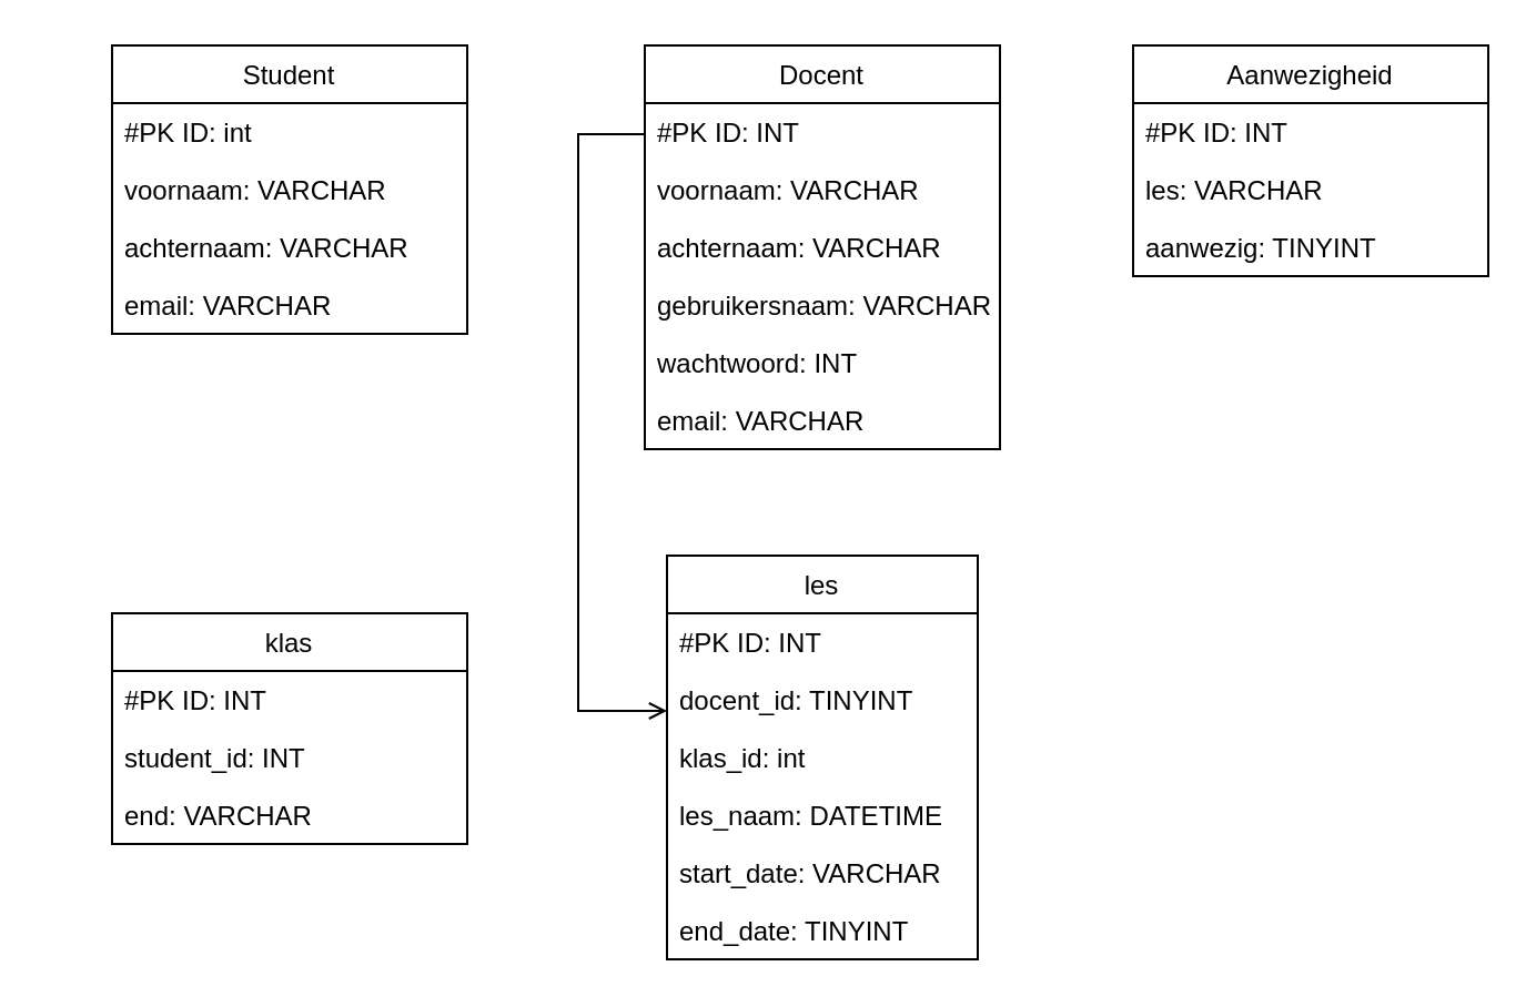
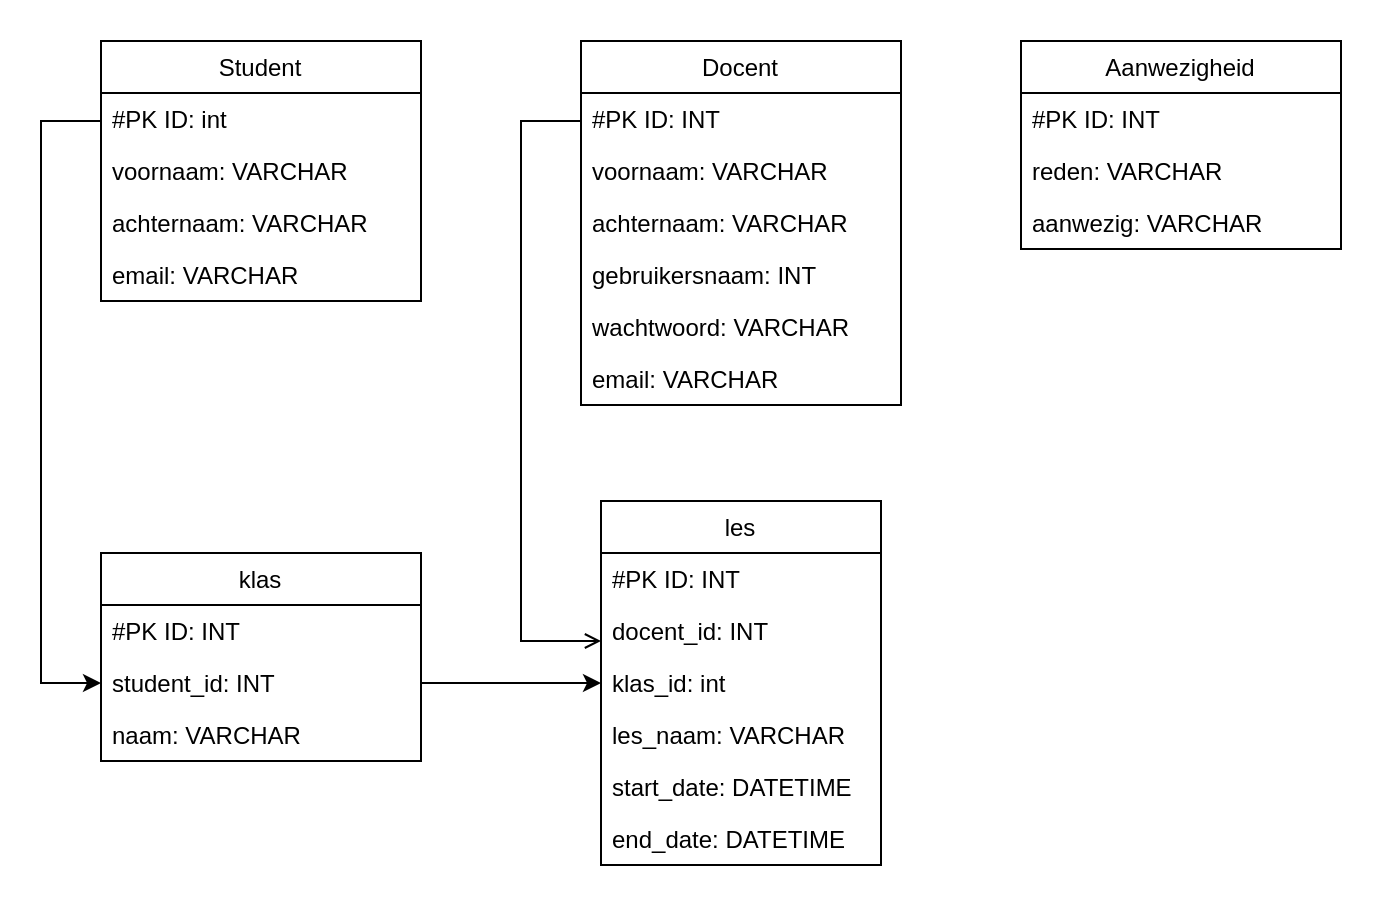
  <mxCell id="0" />
  <mxCell id="1" parent="0" />
  <mxCell id="2" value="klas" style="swimlane;fontStyle=0;childLayout=stackLayout;horizontal=1;startSize=26;fillColor=none;horizontalStack=0;resizeParent=1;resizeParentMax=0;resizeLast=0;collapsible=1;marginBottom=0;" parent="1" vertex="1"><mxGeometry x="50" y="276" width="160" height="104" as="geometry"><mxRectangle x="140" y="140" width="60" height="30" as="alternateBounds" /></mxGeometry></mxCell>
  <mxCell id="3" value="#PK ID: INT" style="text;strokeColor=none;fillColor=none;align=left;verticalAlign=top;spacingLeft=4;spacingRight=4;overflow=hidden;rotatable=0;points=[[0,0.5],[1,0.5]];portConstraint=eastwest;" parent="2" vertex="1"><mxGeometry y="26" width="160" height="26" as="geometry" /></mxCell>
  <mxCell id="4" value="student_id: INT" style="text;strokeColor=none;fillColor=none;align=left;verticalAlign=top;spacingLeft=4;spacingRight=4;overflow=hidden;rotatable=0;points=[[0,0.5],[1,0.5]];portConstraint=eastwest;" parent="2" vertex="1"><mxGeometry y="52" width="160" height="26" as="geometry" /></mxCell>
- <mxCell id="5" value="end: VARCHAR" style="text;strokeColor=none;fillColor=none;align=left;verticalAlign=top;spacingLeft=4;spacingRight=4;overflow=hidden;rotatable=0;points=[[0,0.5],[1,0.5]];portConstraint=eastwest;" parent="2" vertex="1"><mxGeometry y="78" width="160" height="26" as="geometry" /></mxCell>
+ <mxCell id="5" value="naam: VARCHAR" style="text;strokeColor=none;fillColor=none;align=left;verticalAlign=top;spacingLeft=4;spacingRight=4;overflow=hidden;rotatable=0;points=[[0,0.5],[1,0.5]];portConstraint=eastwest;" parent="2" vertex="1"><mxGeometry y="78" width="160" height="26" as="geometry" /></mxCell>
  <mxCell id="6" style="edgeStyle=orthogonalEdgeStyle;rounded=0;orthogonalLoop=1;jettySize=auto;html=1;endArrow=open;" parent="1" source="7" target="14" edge="1"><mxGeometry relative="1" as="geometry"><Array as="points"><mxPoint x="260" y="60" /><mxPoint x="260" y="320" /></Array></mxGeometry></mxCell>
  <mxCell id="7" value="Docent" style="swimlane;fontStyle=0;childLayout=stackLayout;horizontal=1;startSize=26;fillColor=none;horizontalStack=0;resizeParent=1;resizeParentMax=0;resizeLast=0;collapsible=1;marginBottom=0;" parent="1" vertex="1"><mxGeometry x="290" y="20" width="160" height="182" as="geometry"><mxRectangle x="140" y="140" width="60" height="30" as="alternateBounds" /></mxGeometry></mxCell>
  <mxCell id="8" value="#PK ID: INT" style="text;strokeColor=none;fillColor=none;align=left;verticalAlign=top;spacingLeft=4;spacingRight=4;overflow=hidden;rotatable=0;points=[[0,0.5],[1,0.5]];portConstraint=eastwest;" parent="7" vertex="1"><mxGeometry y="26" width="160" height="26" as="geometry" /></mxCell>
  <mxCell id="9" value="voornaam: VARCHAR" style="text;strokeColor=none;fillColor=none;align=left;verticalAlign=top;spacingLeft=4;spacingRight=4;overflow=hidden;rotatable=0;points=[[0,0.5],[1,0.5]];portConstraint=eastwest;" parent="7" vertex="1"><mxGeometry y="52" width="160" height="26" as="geometry" /></mxCell>
  <mxCell id="10" value="achternaam: VARCHAR" style="text;strokeColor=none;fillColor=none;align=left;verticalAlign=top;spacingLeft=4;spacingRight=4;overflow=hidden;rotatable=0;points=[[0,0.5],[1,0.5]];portConstraint=eastwest;" vertex="1" parent="7"><mxGeometry y="78" width="160" height="26" as="geometry" /></mxCell>
- <mxCell id="11" value="gebruikersnaam: VARCHAR" style="text;strokeColor=none;fillColor=none;align=left;verticalAlign=top;spacingLeft=4;spacingRight=4;overflow=hidden;rotatable=0;points=[[0,0.5],[1,0.5]];portConstraint=eastwest;" vertex="1" parent="7"><mxGeometry y="104" width="160" height="26" as="geometry" /></mxCell>
- <mxCell id="12" value="wachtwoord: INT" style="text;strokeColor=none;fillColor=none;align=left;verticalAlign=top;spacingLeft=4;spacingRight=4;overflow=hidden;rotatable=0;points=[[0,0.5],[1,0.5]];portConstraint=eastwest;" vertex="1" parent="7"><mxGeometry y="130" width="160" height="26" as="geometry" /></mxCell>
+ <mxCell id="11" value="gebruikersnaam: INT" style="text;strokeColor=none;fillColor=none;align=left;verticalAlign=top;spacingLeft=4;spacingRight=4;overflow=hidden;rotatable=0;points=[[0,0.5],[1,0.5]];portConstraint=eastwest;" vertex="1" parent="7"><mxGeometry y="104" width="160" height="26" as="geometry" /></mxCell>
+ <mxCell id="12" value="wachtwoord: VARCHAR" style="text;strokeColor=none;fillColor=none;align=left;verticalAlign=top;spacingLeft=4;spacingRight=4;overflow=hidden;rotatable=0;points=[[0,0.5],[1,0.5]];portConstraint=eastwest;" vertex="1" parent="7"><mxGeometry y="130" width="160" height="26" as="geometry" /></mxCell>
  <mxCell id="13" value="email: VARCHAR" style="text;strokeColor=none;fillColor=none;align=left;verticalAlign=top;spacingLeft=4;spacingRight=4;overflow=hidden;rotatable=0;points=[[0,0.5],[1,0.5]];portConstraint=eastwest;" vertex="1" parent="7"><mxGeometry y="156" width="160" height="26" as="geometry" /></mxCell>
  <mxCell id="14" value="les" style="swimlane;fontStyle=0;childLayout=stackLayout;horizontal=1;startSize=26;fillColor=none;horizontalStack=0;resizeParent=1;resizeParentMax=0;resizeLast=0;collapsible=1;marginBottom=0;" parent="1" vertex="1"><mxGeometry x="300" y="250" width="140" height="182" as="geometry" /></mxCell>
  <mxCell id="15" value="#PK ID: INT" style="text;strokeColor=none;fillColor=none;align=left;verticalAlign=top;spacingLeft=4;spacingRight=4;overflow=hidden;rotatable=0;points=[[0,0.5],[1,0.5]];portConstraint=eastwest;" parent="14" vertex="1"><mxGeometry y="26" width="140" height="26" as="geometry" /></mxCell>
- <mxCell id="16" value="docent_id: TINYINT" style="text;strokeColor=none;fillColor=none;align=left;verticalAlign=top;spacingLeft=4;spacingRight=4;overflow=hidden;rotatable=0;points=[[0,0.5],[1,0.5]];portConstraint=eastwest;" parent="14" vertex="1"><mxGeometry y="52" width="140" height="26" as="geometry" /></mxCell>
+ <mxCell id="16" value="docent_id: INT" style="text;strokeColor=none;fillColor=none;align=left;verticalAlign=top;spacingLeft=4;spacingRight=4;overflow=hidden;rotatable=0;points=[[0,0.5],[1,0.5]];portConstraint=eastwest;" parent="14" vertex="1"><mxGeometry y="52" width="140" height="26" as="geometry" /></mxCell>
  <mxCell id="17" value="klas_id: int" style="text;strokeColor=none;fillColor=none;align=left;verticalAlign=top;spacingLeft=4;spacingRight=4;overflow=hidden;rotatable=0;points=[[0,0.5],[1,0.5]];portConstraint=eastwest;" parent="14" vertex="1"><mxGeometry y="78" width="140" height="26" as="geometry" /></mxCell>
- <mxCell id="18" value="les_naam: DATETIME" style="text;strokeColor=none;fillColor=none;align=left;verticalAlign=top;spacingLeft=4;spacingRight=4;overflow=hidden;rotatable=0;points=[[0,0.5],[1,0.5]];portConstraint=eastwest;" parent="14" vertex="1"><mxGeometry y="104" width="140" height="26" as="geometry" /></mxCell>
- <mxCell id="19" value="start_date: VARCHAR" style="text;strokeColor=none;fillColor=none;align=left;verticalAlign=top;spacingLeft=4;spacingRight=4;overflow=hidden;rotatable=0;points=[[0,0.5],[1,0.5]];portConstraint=eastwest;" parent="14" vertex="1"><mxGeometry y="130" width="140" height="26" as="geometry" /></mxCell>
- <mxCell id="20" value="end_date: TINYINT" style="text;strokeColor=none;fillColor=none;align=left;verticalAlign=top;spacingLeft=4;spacingRight=4;overflow=hidden;rotatable=0;points=[[0,0.5],[1,0.5]];portConstraint=eastwest;" parent="14" vertex="1"><mxGeometry y="156" width="140" height="26" as="geometry" /></mxCell>
+ <mxCell id="18" value="les_naam: VARCHAR" style="text;strokeColor=none;fillColor=none;align=left;verticalAlign=top;spacingLeft=4;spacingRight=4;overflow=hidden;rotatable=0;points=[[0,0.5],[1,0.5]];portConstraint=eastwest;" parent="14" vertex="1"><mxGeometry y="104" width="140" height="26" as="geometry" /></mxCell>
+ <mxCell id="19" value="start_date: DATETIME" style="text;strokeColor=none;fillColor=none;align=left;verticalAlign=top;spacingLeft=4;spacingRight=4;overflow=hidden;rotatable=0;points=[[0,0.5],[1,0.5]];portConstraint=eastwest;" parent="14" vertex="1"><mxGeometry y="130" width="140" height="26" as="geometry" /></mxCell>
+ <mxCell id="20" value="end_date: DATETIME" style="text;strokeColor=none;fillColor=none;align=left;verticalAlign=top;spacingLeft=4;spacingRight=4;overflow=hidden;rotatable=0;points=[[0,0.5],[1,0.5]];portConstraint=eastwest;" parent="14" vertex="1"><mxGeometry y="156" width="140" height="26" as="geometry" /></mxCell>
+ <mxCell id="21" style="edgeStyle=orthogonalEdgeStyle;rounded=0;orthogonalLoop=1;jettySize=auto;html=1;entryX=0;entryY=0.5;entryDx=0;entryDy=0;" edge="1" parent="1" source="22" target="4"><mxGeometry relative="1" as="geometry"><Array as="points"><mxPoint x="20" y="60" /><mxPoint x="20" y="341" /></Array></mxGeometry></mxCell>
  <mxCell id="22" value="Student" style="swimlane;fontStyle=0;childLayout=stackLayout;horizontal=1;startSize=26;fillColor=none;horizontalStack=0;resizeParent=1;resizeParentMax=0;resizeLast=0;collapsible=1;marginBottom=0;" parent="1" vertex="1"><mxGeometry x="50" y="20" width="160" height="130" as="geometry"><mxRectangle x="140" y="140" width="60" height="30" as="alternateBounds" /></mxGeometry></mxCell>
  <mxCell id="23" value="#PK ID: int" style="text;strokeColor=none;fillColor=none;align=left;verticalAlign=top;spacingLeft=4;spacingRight=4;overflow=hidden;rotatable=0;points=[[0,0.5],[1,0.5]];portConstraint=eastwest;" parent="22" vertex="1"><mxGeometry y="26" width="160" height="26" as="geometry" /></mxCell>
  <mxCell id="24" value="voornaam: VARCHAR" style="text;strokeColor=none;fillColor=none;align=left;verticalAlign=top;spacingLeft=4;spacingRight=4;overflow=hidden;rotatable=0;points=[[0,0.5],[1,0.5]];portConstraint=eastwest;" parent="22" vertex="1"><mxGeometry y="52" width="160" height="26" as="geometry" /></mxCell>
  <mxCell id="25" value="achternaam: VARCHAR" style="text;strokeColor=none;fillColor=none;align=left;verticalAlign=top;spacingLeft=4;spacingRight=4;overflow=hidden;rotatable=0;points=[[0,0.5],[1,0.5]];portConstraint=eastwest;" vertex="1" parent="22"><mxGeometry y="78" width="160" height="26" as="geometry" /></mxCell>
  <mxCell id="26" value="email: VARCHAR" style="text;strokeColor=none;fillColor=none;align=left;verticalAlign=top;spacingLeft=4;spacingRight=4;overflow=hidden;rotatable=0;points=[[0,0.5],[1,0.5]];portConstraint=eastwest;" vertex="1" parent="22"><mxGeometry y="104" width="160" height="26" as="geometry" /></mxCell>
  <mxCell id="27" value="Aanwezigheid" style="swimlane;fontStyle=0;childLayout=stackLayout;horizontal=1;startSize=26;fillColor=none;horizontalStack=0;resizeParent=1;resizeParentMax=0;resizeLast=0;collapsible=1;marginBottom=0;" parent="1" vertex="1"><mxGeometry x="510" y="20" width="160" height="104" as="geometry"><mxRectangle x="140" y="140" width="60" height="30" as="alternateBounds" /></mxGeometry></mxCell>
  <mxCell id="28" value="#PK ID: INT" style="text;strokeColor=none;fillColor=none;align=left;verticalAlign=top;spacingLeft=4;spacingRight=4;overflow=hidden;rotatable=0;points=[[0,0.5],[1,0.5]];portConstraint=eastwest;" parent="27" vertex="1"><mxGeometry y="26" width="160" height="26" as="geometry" /></mxCell>
- <mxCell id="29" value="les: VARCHAR" style="text;strokeColor=none;fillColor=none;align=left;verticalAlign=top;spacingLeft=4;spacingRight=4;overflow=hidden;rotatable=0;points=[[0,0.5],[1,0.5]];portConstraint=eastwest;" parent="27" vertex="1"><mxGeometry y="52" width="160" height="26" as="geometry" /></mxCell>
- <mxCell id="30" value="aanwezig: TINYINT" style="text;strokeColor=none;fillColor=none;align=left;verticalAlign=top;spacingLeft=4;spacingRight=4;overflow=hidden;rotatable=0;points=[[0,0.5],[1,0.5]];portConstraint=eastwest;" vertex="1" parent="27"><mxGeometry y="78" width="160" height="26" as="geometry" /></mxCell>
+ <mxCell id="29" value="reden: VARCHAR" style="text;strokeColor=none;fillColor=none;align=left;verticalAlign=top;spacingLeft=4;spacingRight=4;overflow=hidden;rotatable=0;points=[[0,0.5],[1,0.5]];portConstraint=eastwest;" parent="27" vertex="1"><mxGeometry y="52" width="160" height="26" as="geometry" /></mxCell>
+ <mxCell id="30" value="aanwezig: VARCHAR" style="text;strokeColor=none;fillColor=none;align=left;verticalAlign=top;spacingLeft=4;spacingRight=4;overflow=hidden;rotatable=0;points=[[0,0.5],[1,0.5]];portConstraint=eastwest;" vertex="1" parent="27"><mxGeometry y="78" width="160" height="26" as="geometry" /></mxCell>
+ <mxCell id="31" style="edgeStyle=orthogonalEdgeStyle;rounded=0;orthogonalLoop=1;jettySize=auto;html=1;entryX=0;entryY=0.5;entryDx=0;entryDy=0;" edge="1" parent="1" source="4" target="17"><mxGeometry relative="1" as="geometry" /></mxCell>
